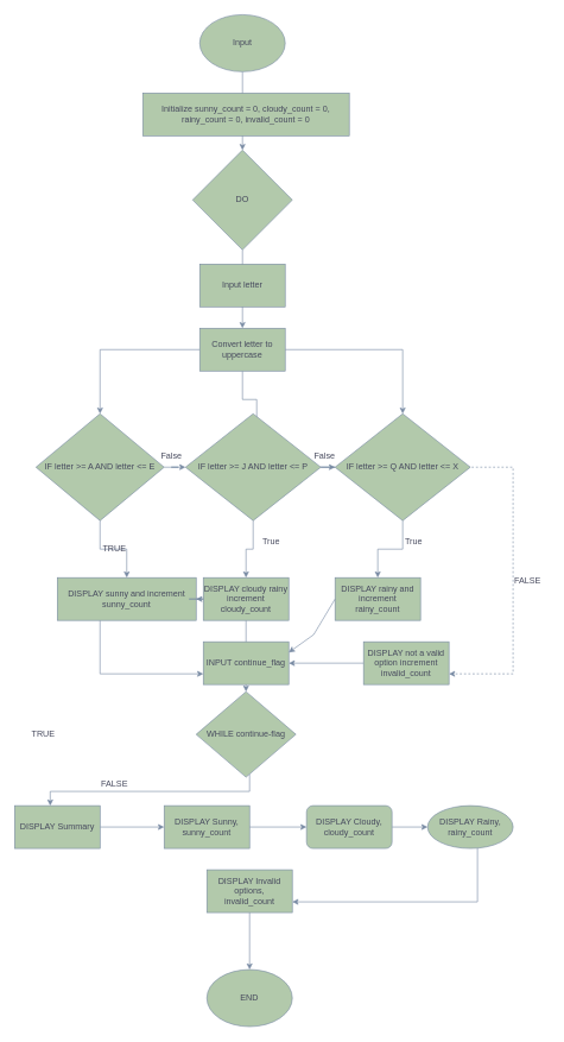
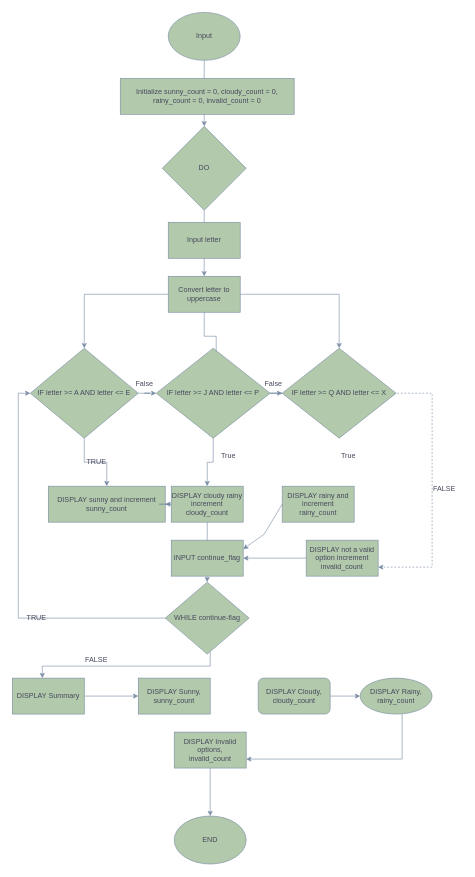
  <mxCell id="0" />
  <mxCell id="1" parent="0" />
  <mxCell id="2" value="" style="edgeStyle=orthogonalEdgeStyle;rounded=0;orthogonalLoop=1;jettySize=auto;html=1;labelBackgroundColor=none;strokeColor=#788AA3;fontColor=default;" edge="1" parent="1" source="3" target="6"><mxGeometry relative="1" as="geometry" /></mxCell>
  <mxCell id="3" value="Input" style="ellipse;whiteSpace=wrap;html=1;labelBackgroundColor=none;fillColor=#B2C9AB;strokeColor=#788AA3;fontColor=#46495D;" vertex="1" parent="1"><mxGeometry x="280" y="20" width="120" height="80" as="geometry" /></mxCell>
  <mxCell id="4" value="Initialize sunny_count = 0, cloudy_count = 0, rainy_count = 0, invalid_count = 0" style="rounded=0;whiteSpace=wrap;html=1;labelBackgroundColor=none;fillColor=#B2C9AB;strokeColor=#788AA3;fontColor=#46495D;" vertex="1" parent="1"><mxGeometry x="200" y="130" width="290" height="60" as="geometry" /></mxCell>
  <mxCell id="5" value="" style="edgeStyle=orthogonalEdgeStyle;rounded=0;orthogonalLoop=1;jettySize=auto;html=1;labelBackgroundColor=none;strokeColor=#788AA3;fontColor=default;" edge="1" parent="1" source="6" target="11"><mxGeometry relative="1" as="geometry" /></mxCell>
  <mxCell id="6" value="DO" style="rhombus;whiteSpace=wrap;html=1;labelBackgroundColor=none;fillColor=#B2C9AB;strokeColor=#788AA3;fontColor=#46495D;" vertex="1" parent="1"><mxGeometry x="270" y="210" width="140" height="140" as="geometry" /></mxCell>
  <mxCell id="7" value="Input letter" style="rounded=0;whiteSpace=wrap;html=1;labelBackgroundColor=none;fillColor=#B2C9AB;strokeColor=#788AA3;fontColor=#46495D;" vertex="1" parent="1"><mxGeometry x="280" y="370" width="120" height="60" as="geometry" /></mxCell>
  <mxCell id="8" value="" style="edgeStyle=orthogonalEdgeStyle;rounded=0;orthogonalLoop=1;jettySize=auto;html=1;entryX=0.5;entryY=0;entryDx=0;entryDy=0;labelBackgroundColor=none;strokeColor=#788AA3;fontColor=default;" edge="1" parent="1" source="11" target="14"><mxGeometry relative="1" as="geometry"><mxPoint x="200" y="490" as="targetPoint" /></mxGeometry></mxCell>
  <mxCell id="9" value="" style="edgeStyle=orthogonalEdgeStyle;rounded=0;orthogonalLoop=1;jettySize=auto;html=1;labelBackgroundColor=none;strokeColor=#788AA3;fontColor=default;" edge="1" parent="1" source="11"><mxGeometry relative="1" as="geometry"><mxPoint x="360" y="600" as="targetPoint" /><Array as="points"><mxPoint x="340" y="560" /><mxPoint x="360" y="560" /></Array></mxGeometry></mxCell>
  <mxCell id="10" value="" style="edgeStyle=orthogonalEdgeStyle;rounded=0;orthogonalLoop=1;jettySize=auto;html=1;entryX=0.5;entryY=0;entryDx=0;entryDy=0;labelBackgroundColor=none;strokeColor=#788AA3;fontColor=default;" edge="1" parent="1" source="11" target="25"><mxGeometry relative="1" as="geometry"><mxPoint x="480" y="490" as="targetPoint" /></mxGeometry></mxCell>
  <mxCell id="11" value="Convert letter to uppercase" style="rounded=0;whiteSpace=wrap;html=1;labelBackgroundColor=none;fillColor=#B2C9AB;strokeColor=#788AA3;fontColor=#46495D;" vertex="1" parent="1"><mxGeometry x="280" y="460" width="120" height="60" as="geometry" /></mxCell>
  <mxCell id="12" value="" style="edgeStyle=orthogonalEdgeStyle;rounded=0;orthogonalLoop=1;jettySize=auto;html=1;labelBackgroundColor=none;strokeColor=#788AA3;fontColor=default;" edge="1" parent="1" source="14" target="16"><mxGeometry relative="1" as="geometry" /></mxCell>
  <mxCell id="13" value="" style="edgeStyle=orthogonalEdgeStyle;rounded=0;orthogonalLoop=1;jettySize=auto;html=1;entryX=0;entryY=0.5;entryDx=0;entryDy=0;labelBackgroundColor=none;strokeColor=#788AA3;fontColor=default;" edge="1" parent="1" source="14" target="19"><mxGeometry relative="1" as="geometry"><mxPoint x="280" y="630" as="targetPoint" /></mxGeometry></mxCell>
  <mxCell id="14" value="IF letter &amp;gt;= A AND letter &amp;lt;= E" style="rhombus;whiteSpace=wrap;html=1;labelBackgroundColor=none;fillColor=#B2C9AB;strokeColor=#788AA3;fontColor=#46495D;" vertex="1" parent="1"><mxGeometry x="50" y="580" width="180" height="150" as="geometry" /></mxCell>
- <mxCell id="15" value="" style="edgeStyle=orthogonalEdgeStyle;rounded=0;orthogonalLoop=1;jettySize=auto;html=1;entryX=0;entryY=0.75;entryDx=0;entryDy=0;labelBackgroundColor=none;strokeColor=#788AA3;fontColor=default;" edge="1" parent="1" source="16" target="27"><mxGeometry relative="1" as="geometry"><mxPoint x="140" y="950" as="targetPoint" /><Array as="points"><mxPoint x="140" y="945" /></Array></mxGeometry></mxCell>
  <mxCell id="16" value="DISPLAY sunny and increment sunny_count" style="rounded=0;whiteSpace=wrap;html=1;labelBackgroundColor=none;fillColor=#B2C9AB;strokeColor=#788AA3;fontColor=#46495D;" vertex="1" parent="1"><mxGeometry x="80" y="810" width="195" height="60" as="geometry" /></mxCell>
  <mxCell id="17" value="" style="edgeStyle=orthogonalEdgeStyle;rounded=0;orthogonalLoop=1;jettySize=auto;html=1;labelBackgroundColor=none;strokeColor=#788AA3;fontColor=default;" edge="1" parent="1" source="19" target="25"><mxGeometry relative="1" as="geometry" /></mxCell>
  <mxCell id="18" value="" style="edgeStyle=orthogonalEdgeStyle;rounded=0;orthogonalLoop=1;jettySize=auto;html=1;labelBackgroundColor=none;strokeColor=#788AA3;fontColor=default;" edge="1" parent="1" source="19" target="22"><mxGeometry relative="1" as="geometry" /></mxCell>
  <mxCell id="19" value="IF letter &amp;gt;= J AND letter &amp;lt;= P" style="rhombus;whiteSpace=wrap;html=1;labelBackgroundColor=none;fillColor=#B2C9AB;strokeColor=#788AA3;fontColor=#46495D;" vertex="1" parent="1"><mxGeometry x="260" y="580" width="190" height="150" as="geometry" /></mxCell>
  <mxCell id="20" value="" style="edgeStyle=orthogonalEdgeStyle;rounded=0;orthogonalLoop=1;jettySize=auto;html=1;labelBackgroundColor=none;strokeColor=#788AA3;fontColor=default;" edge="1" parent="1" source="22" target="30"><mxGeometry relative="1" as="geometry" /></mxCell>
  <mxCell id="21" value="" style="edgeStyle=orthogonalEdgeStyle;rounded=0;orthogonalLoop=1;jettySize=auto;html=1;labelBackgroundColor=none;strokeColor=#788AA3;fontColor=default;" edge="1" parent="1" source="22" target="16"><mxGeometry relative="1" as="geometry" /></mxCell>
  <mxCell id="22" value="DISPLAY cloudy rainy increment cloudy_count" style="rounded=0;whiteSpace=wrap;html=1;labelBackgroundColor=none;fillColor=#B2C9AB;strokeColor=#788AA3;fontColor=#46495D;" vertex="1" parent="1"><mxGeometry x="285" y="810" width="120" height="60" as="geometry" /></mxCell>
- <mxCell id="23" value="" style="edgeStyle=orthogonalEdgeStyle;rounded=0;orthogonalLoop=1;jettySize=auto;html=1;labelBackgroundColor=none;strokeColor=#788AA3;fontColor=default;" edge="1" parent="1" source="25" target="26"><mxGeometry relative="1" as="geometry" /></mxCell>
  <mxCell id="24" value="" style="edgeStyle=orthogonalEdgeStyle;rounded=0;orthogonalLoop=1;jettySize=auto;html=1;entryX=1;entryY=0.75;entryDx=0;entryDy=0;exitX=0.968;exitY=0.473;exitDx=0;exitDy=0;exitPerimeter=0;labelBackgroundColor=none;strokeColor=#788AA3;fontColor=default;dashed=1;" edge="1" parent="1" source="25" target="48"><mxGeometry relative="1" as="geometry"><mxPoint x="670" y="655" as="sourcePoint" /><mxPoint x="740" y="655" as="targetPoint" /><Array as="points"><mxPoint x="654" y="655" /><mxPoint x="720" y="655" /><mxPoint x="720" y="945" /></Array></mxGeometry></mxCell>
  <mxCell id="25" value="IF letter &amp;gt;= Q AND letter &amp;lt;= X" style="rhombus;whiteSpace=wrap;html=1;labelBackgroundColor=none;fillColor=#B2C9AB;strokeColor=#788AA3;fontColor=#46495D;" vertex="1" parent="1"><mxGeometry x="470" y="580" width="190" height="150" as="geometry" /></mxCell>
  <mxCell id="26" value="DISPLAY rainy and increment rainy_count" style="rounded=0;whiteSpace=wrap;html=1;labelBackgroundColor=none;fillColor=#B2C9AB;strokeColor=#788AA3;fontColor=#46495D;" vertex="1" parent="1"><mxGeometry x="470" y="810" width="120" height="60" as="geometry" /></mxCell>
  <mxCell id="27" value="INPUT continue_flag" style="rounded=0;whiteSpace=wrap;html=1;labelBackgroundColor=none;fillColor=#B2C9AB;strokeColor=#788AA3;fontColor=#46495D;" vertex="1" parent="1"><mxGeometry x="285" y="900" width="120" height="60" as="geometry" /></mxCell>
+ <mxCell id="28" value="" style="edgeStyle=orthogonalEdgeStyle;rounded=0;orthogonalLoop=1;jettySize=auto;html=1;entryX=0;entryY=0.5;entryDx=0;entryDy=0;labelBackgroundColor=none;strokeColor=#788AA3;fontColor=default;" edge="1" parent="1" source="30" target="14"><mxGeometry relative="1" as="geometry"><mxPoint x="-20" y="640" as="targetPoint" /></mxGeometry></mxCell>
  <mxCell id="29" value="" style="edgeStyle=orthogonalEdgeStyle;rounded=0;orthogonalLoop=1;jettySize=auto;html=1;entryX=0.417;entryY=0;entryDx=0;entryDy=0;entryPerimeter=0;labelBackgroundColor=none;strokeColor=#788AA3;fontColor=default;" edge="1" parent="1" source="30" target="32"><mxGeometry relative="1" as="geometry"><mxPoint x="70" y="1110" as="targetPoint" /><Array as="points"><mxPoint x="350" y="1110" /><mxPoint x="70" y="1110" /></Array></mxGeometry></mxCell>
  <mxCell id="30" value="WHILE continue-flag" style="rhombus;whiteSpace=wrap;html=1;labelBackgroundColor=none;fillColor=#B2C9AB;strokeColor=#788AA3;fontColor=#46495D;" vertex="1" parent="1"><mxGeometry x="275" y="970" width="140" height="120" as="geometry" /></mxCell>
  <mxCell id="31" value="" style="edgeStyle=orthogonalEdgeStyle;rounded=0;orthogonalLoop=1;jettySize=auto;html=1;labelBackgroundColor=none;strokeColor=#788AA3;fontColor=default;" edge="1" parent="1" source="32" target="34"><mxGeometry relative="1" as="geometry" /></mxCell>
  <mxCell id="32" value="DISPLAY Summary" style="rounded=0;whiteSpace=wrap;html=1;labelBackgroundColor=none;fillColor=#B2C9AB;strokeColor=#788AA3;fontColor=#46495D;" vertex="1" parent="1"><mxGeometry x="20" y="1130" width="120" height="60" as="geometry" /></mxCell>
- <mxCell id="33" value="" style="edgeStyle=orthogonalEdgeStyle;rounded=0;orthogonalLoop=1;jettySize=auto;html=1;labelBackgroundColor=none;strokeColor=#788AA3;fontColor=default;" edge="1" parent="1" source="34" target="36"><mxGeometry relative="1" as="geometry" /></mxCell>
  <mxCell id="34" value="DISPLAY Sunny, sunny_count" style="rounded=0;whiteSpace=wrap;html=1;labelBackgroundColor=none;fillColor=#B2C9AB;strokeColor=#788AA3;fontColor=#46495D;" vertex="1" parent="1"><mxGeometry x="230" y="1130" width="120" height="60" as="geometry" /></mxCell>
  <mxCell id="35" value="" style="edgeStyle=orthogonalEdgeStyle;rounded=0;orthogonalLoop=1;jettySize=auto;html=1;labelBackgroundColor=none;strokeColor=#788AA3;fontColor=default;" edge="1" parent="1" source="36" target="38"><mxGeometry relative="1" as="geometry" /></mxCell>
  <mxCell id="36" value="DISPLAY Cloudy, cloudy_count" style="whiteSpace=wrap;html=1;labelBackgroundColor=none;fillColor=#B2C9AB;strokeColor=#788AA3;fontColor=#46495D;rounded=1;" vertex="1" parent="1"><mxGeometry x="430" y="1130" width="120" height="60" as="geometry" /></mxCell>
  <mxCell id="37" value="" style="edgeStyle=orthogonalEdgeStyle;rounded=0;orthogonalLoop=1;jettySize=auto;html=1;entryX=1;entryY=0.75;entryDx=0;entryDy=0;labelBackgroundColor=none;strokeColor=#788AA3;fontColor=default;" edge="1" parent="1" source="38" target="40"><mxGeometry relative="1" as="geometry"><mxPoint x="750" y="1270" as="targetPoint" /><Array as="points"><mxPoint x="670" y="1265" /></Array></mxGeometry></mxCell>
  <mxCell id="38" value="DISPLAY Rainy, rainy_count" style="ellipse;whiteSpace=wrap;html=1;labelBackgroundColor=none;fillColor=#B2C9AB;strokeColor=#788AA3;fontColor=#46495D;" vertex="1" parent="1"><mxGeometry x="600" y="1130" width="120" height="60" as="geometry" /></mxCell>
  <mxCell id="39" value="" style="edgeStyle=orthogonalEdgeStyle;rounded=0;orthogonalLoop=1;jettySize=auto;html=1;labelBackgroundColor=none;strokeColor=#788AA3;fontColor=default;" edge="1" parent="1" source="40"><mxGeometry relative="1" as="geometry"><mxPoint x="350" y="1360" as="targetPoint" /></mxGeometry></mxCell>
  <mxCell id="40" value="DISPLAY Invalid options,&lt;br&gt;invalid_count" style="rounded=0;whiteSpace=wrap;html=1;labelBackgroundColor=none;fillColor=#B2C9AB;strokeColor=#788AA3;fontColor=#46495D;" vertex="1" parent="1"><mxGeometry x="290" y="1220" width="120" height="60" as="geometry" /></mxCell>
  <mxCell id="41" value="END" style="ellipse;whiteSpace=wrap;html=1;labelBackgroundColor=none;fillColor=#B2C9AB;strokeColor=#788AA3;fontColor=#46495D;" vertex="1" parent="1"><mxGeometry x="290" y="1360" width="120" height="80" as="geometry" /></mxCell>
  <mxCell id="42" value="TRUE" style="text;html=1;align=center;verticalAlign=middle;resizable=0;points=[];autosize=1;strokeColor=none;fillColor=none;labelBackgroundColor=none;fontColor=#46495D;" vertex="1" parent="1"><mxGeometry x="130" y="755" width="60" height="30" as="geometry" /></mxCell>
  <mxCell id="43" value="False" style="text;html=1;align=center;verticalAlign=middle;resizable=0;points=[];autosize=1;strokeColor=none;fillColor=none;labelBackgroundColor=none;fontColor=#46495D;" vertex="1" parent="1"><mxGeometry x="215" y="625" width="50" height="30" as="geometry" /></mxCell>
  <mxCell id="44" value="False" style="text;html=1;align=center;verticalAlign=middle;resizable=0;points=[];autosize=1;strokeColor=none;fillColor=none;labelBackgroundColor=none;fontColor=#46495D;" vertex="1" parent="1"><mxGeometry x="430" y="625" width="50" height="30" as="geometry" /></mxCell>
  <mxCell id="45" value="True" style="text;html=1;align=center;verticalAlign=middle;resizable=0;points=[];autosize=1;strokeColor=none;fillColor=none;labelBackgroundColor=none;fontColor=#46495D;" vertex="1" parent="1"><mxGeometry x="355" y="745" width="50" height="30" as="geometry" /></mxCell>
  <mxCell id="46" value="True" style="text;html=1;align=center;verticalAlign=middle;resizable=0;points=[];autosize=1;strokeColor=none;fillColor=none;labelBackgroundColor=none;fontColor=#46495D;" vertex="1" parent="1"><mxGeometry x="555" y="745" width="50" height="30" as="geometry" /></mxCell>
  <mxCell id="47" value="" style="edgeStyle=orthogonalEdgeStyle;rounded=0;orthogonalLoop=1;jettySize=auto;html=1;entryX=1;entryY=0.5;entryDx=0;entryDy=0;labelBackgroundColor=none;strokeColor=#788AA3;fontColor=default;" edge="1" parent="1" source="48" target="27"><mxGeometry relative="1" as="geometry"><mxPoint x="430" y="930" as="targetPoint" /></mxGeometry></mxCell>
  <mxCell id="48" value="DISPLAY not a valid option increment invalid_count" style="rounded=0;whiteSpace=wrap;html=1;labelBackgroundColor=none;fillColor=#B2C9AB;strokeColor=#788AA3;fontColor=#46495D;" vertex="1" parent="1"><mxGeometry x="510" y="900" width="120" height="60" as="geometry" /></mxCell>
  <mxCell id="49" value="FALSE" style="text;html=1;align=center;verticalAlign=middle;resizable=0;points=[];autosize=1;strokeColor=none;fillColor=none;labelBackgroundColor=none;fontColor=#46495D;" vertex="1" parent="1"><mxGeometry x="710" y="800" width="60" height="30" as="geometry" /></mxCell>
  <mxCell id="50" value="" style="endArrow=classic;html=1;rounded=0;entryX=1;entryY=0.25;entryDx=0;entryDy=0;exitX=0;exitY=0.5;exitDx=0;exitDy=0;labelBackgroundColor=none;strokeColor=#788AA3;fontColor=default;" edge="1" parent="1" source="26" target="27"><mxGeometry width="50" height="50" relative="1" as="geometry"><mxPoint x="440" y="910" as="sourcePoint" /><mxPoint x="490" y="860" as="targetPoint" /><Array as="points"><mxPoint x="440" y="890" /></Array></mxGeometry></mxCell>
  <mxCell id="51" value="TRUE" style="text;html=1;align=center;verticalAlign=middle;resizable=0;points=[];autosize=1;strokeColor=none;fillColor=none;labelBackgroundColor=none;fontColor=#46495D;" vertex="1" parent="1"><mxGeometry x="30" y="1015" width="60" height="30" as="geometry" /></mxCell>
  <mxCell id="52" value="FALSE" style="text;html=1;align=center;verticalAlign=middle;resizable=0;points=[];autosize=1;strokeColor=none;fillColor=none;labelBackgroundColor=none;fontColor=#46495D;" vertex="1" parent="1"><mxGeometry x="130" y="1085" width="60" height="30" as="geometry" /></mxCell>
